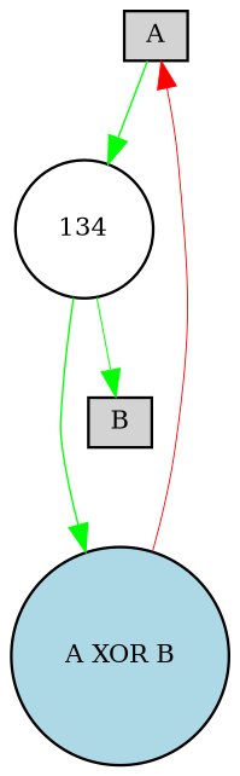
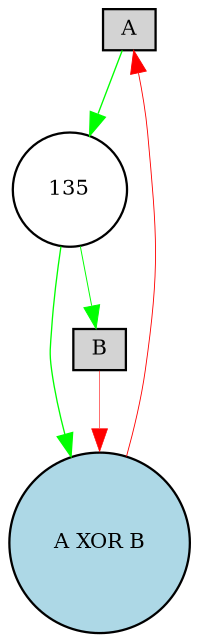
  digraph {
    node [fillcolor=lightgray fontsize=9 shape=box style=filled]
    edge [color=green style=solid]
    A [height=0.2 width=0.2]
-   134 [fillcolor=white height=0.2 shape=circle width=0.2]
+   134 [fillcolor=white height=0.2 shape=circle width=0.2 label=135]
    "A XOR B" [fillcolor=lightblue height=0.2 shape=circle width=0.2]
    B [height=0.2 width=0.2]
    A -> 134 [penwidth=0.5945793697429914]
    134 -> "A XOR B" [penwidth=0.5810185362897764]
    134 -> B [penwidth=0.4265904310312405]
    "A XOR B" -> A [color=red penwidth=0.3866448266729966]
+   B -> "A XOR B" [color=red penwidth=0.2471824315787933]
  }
